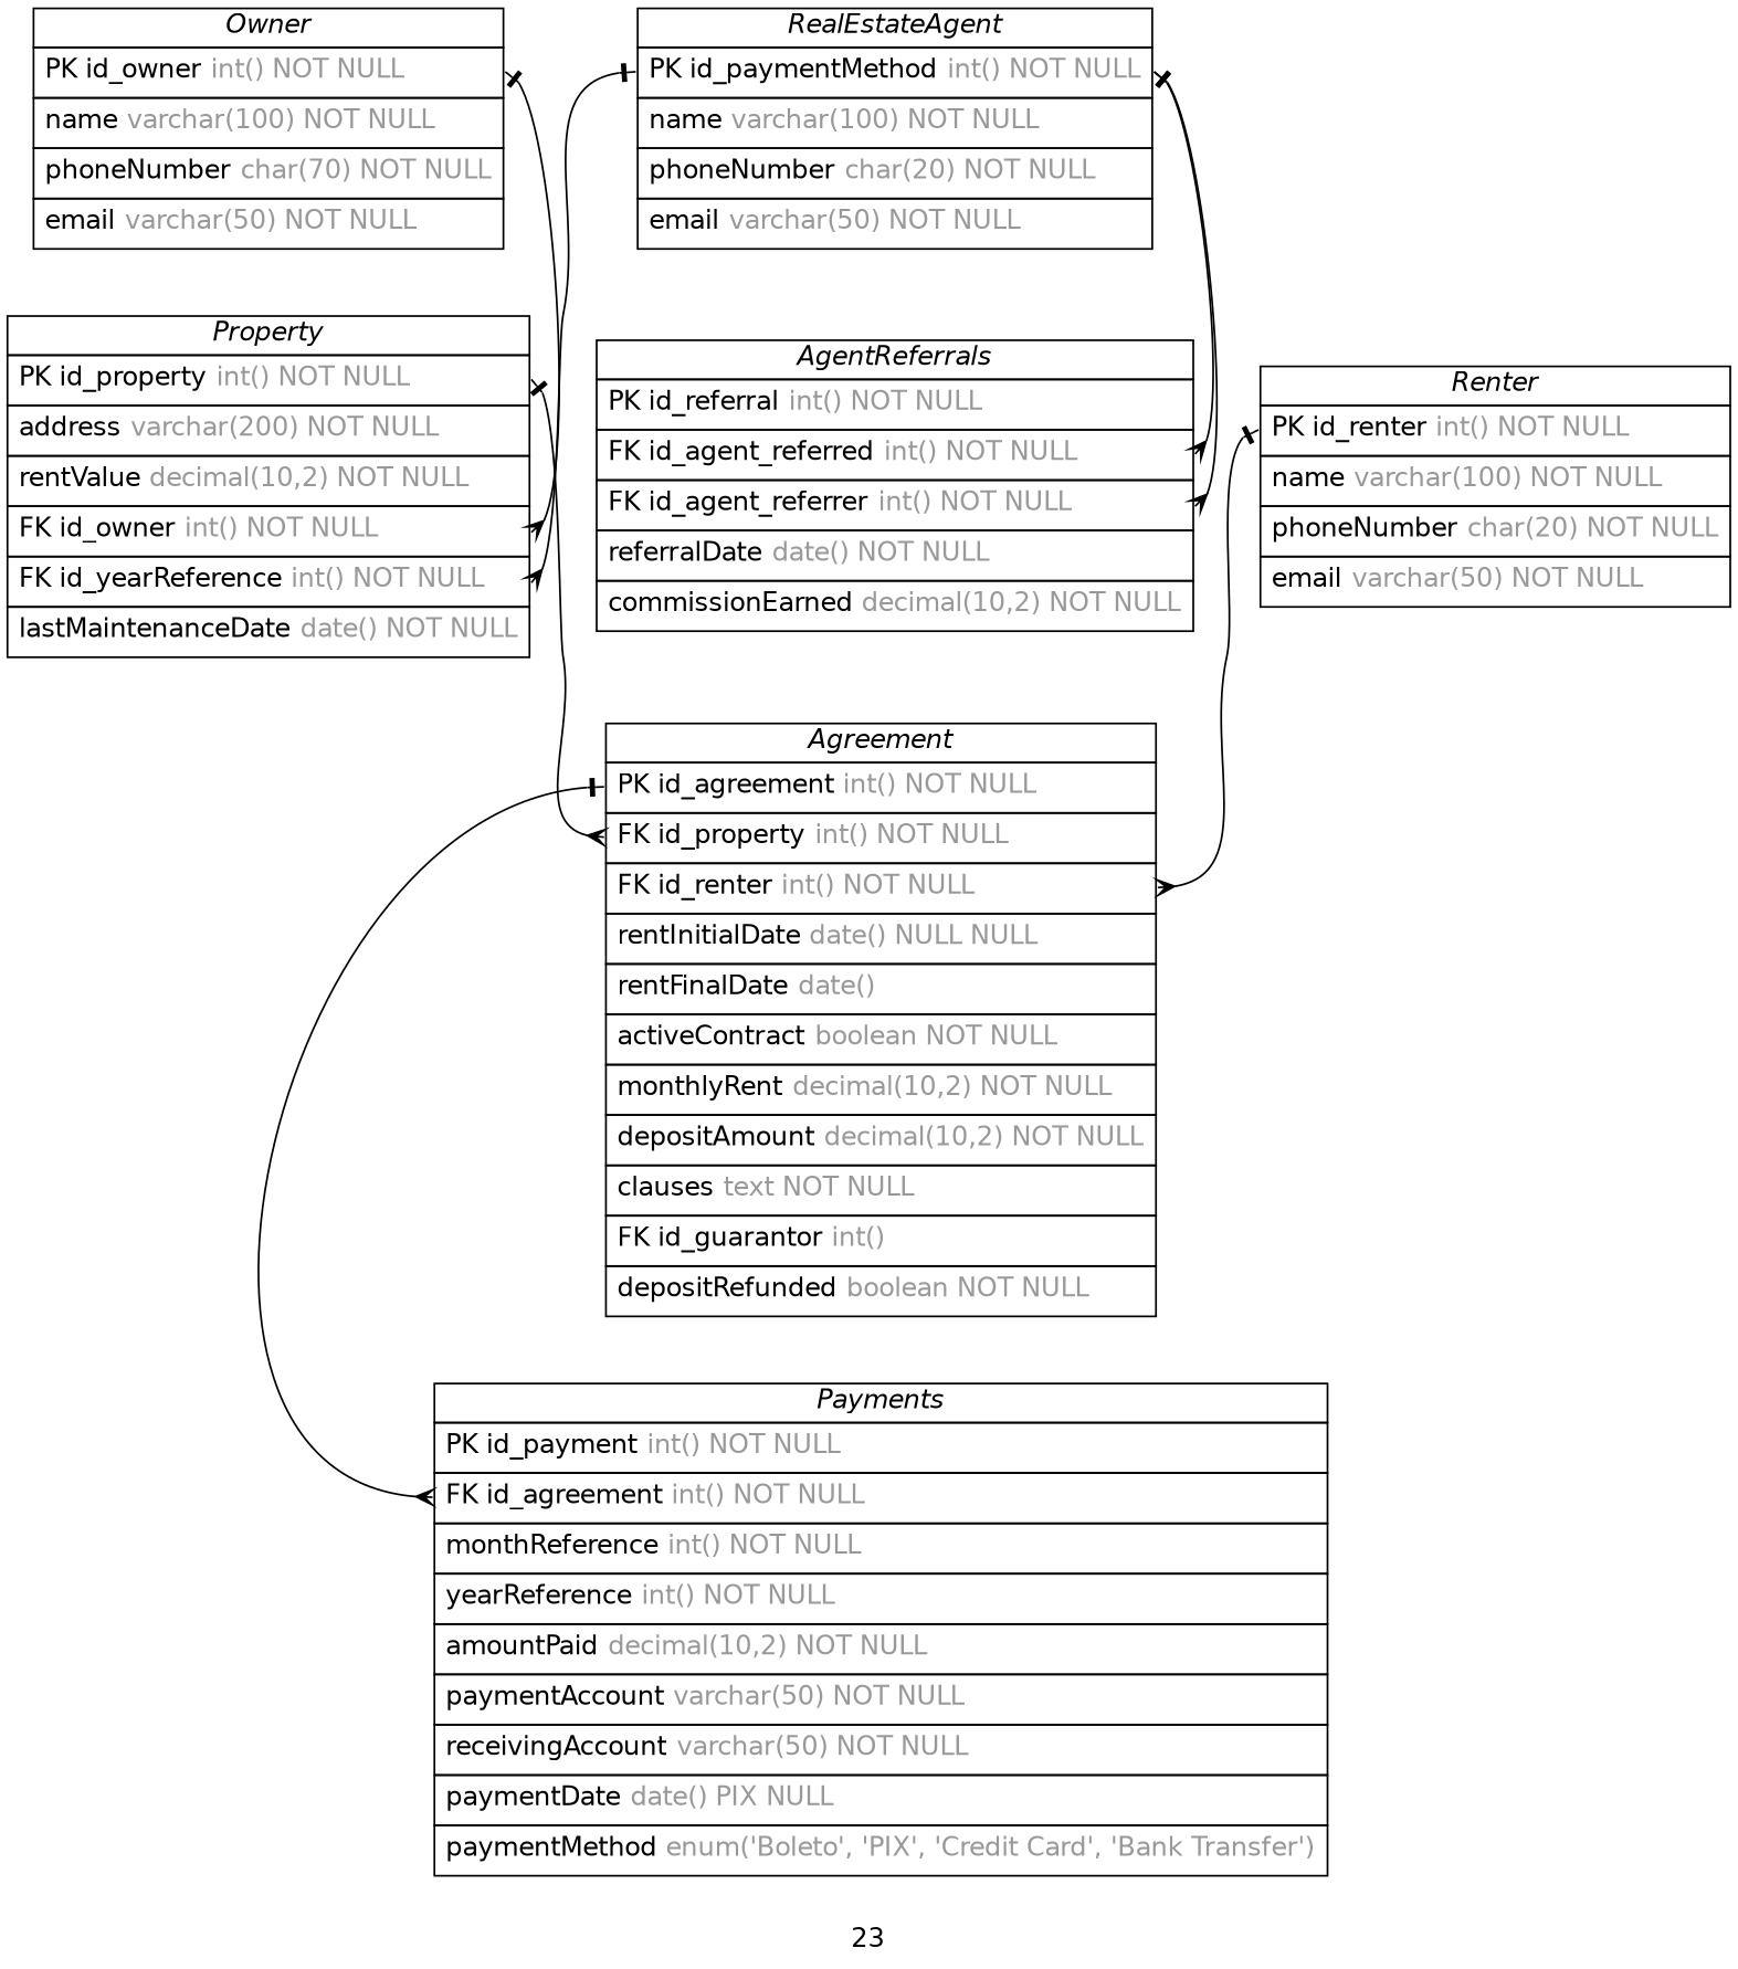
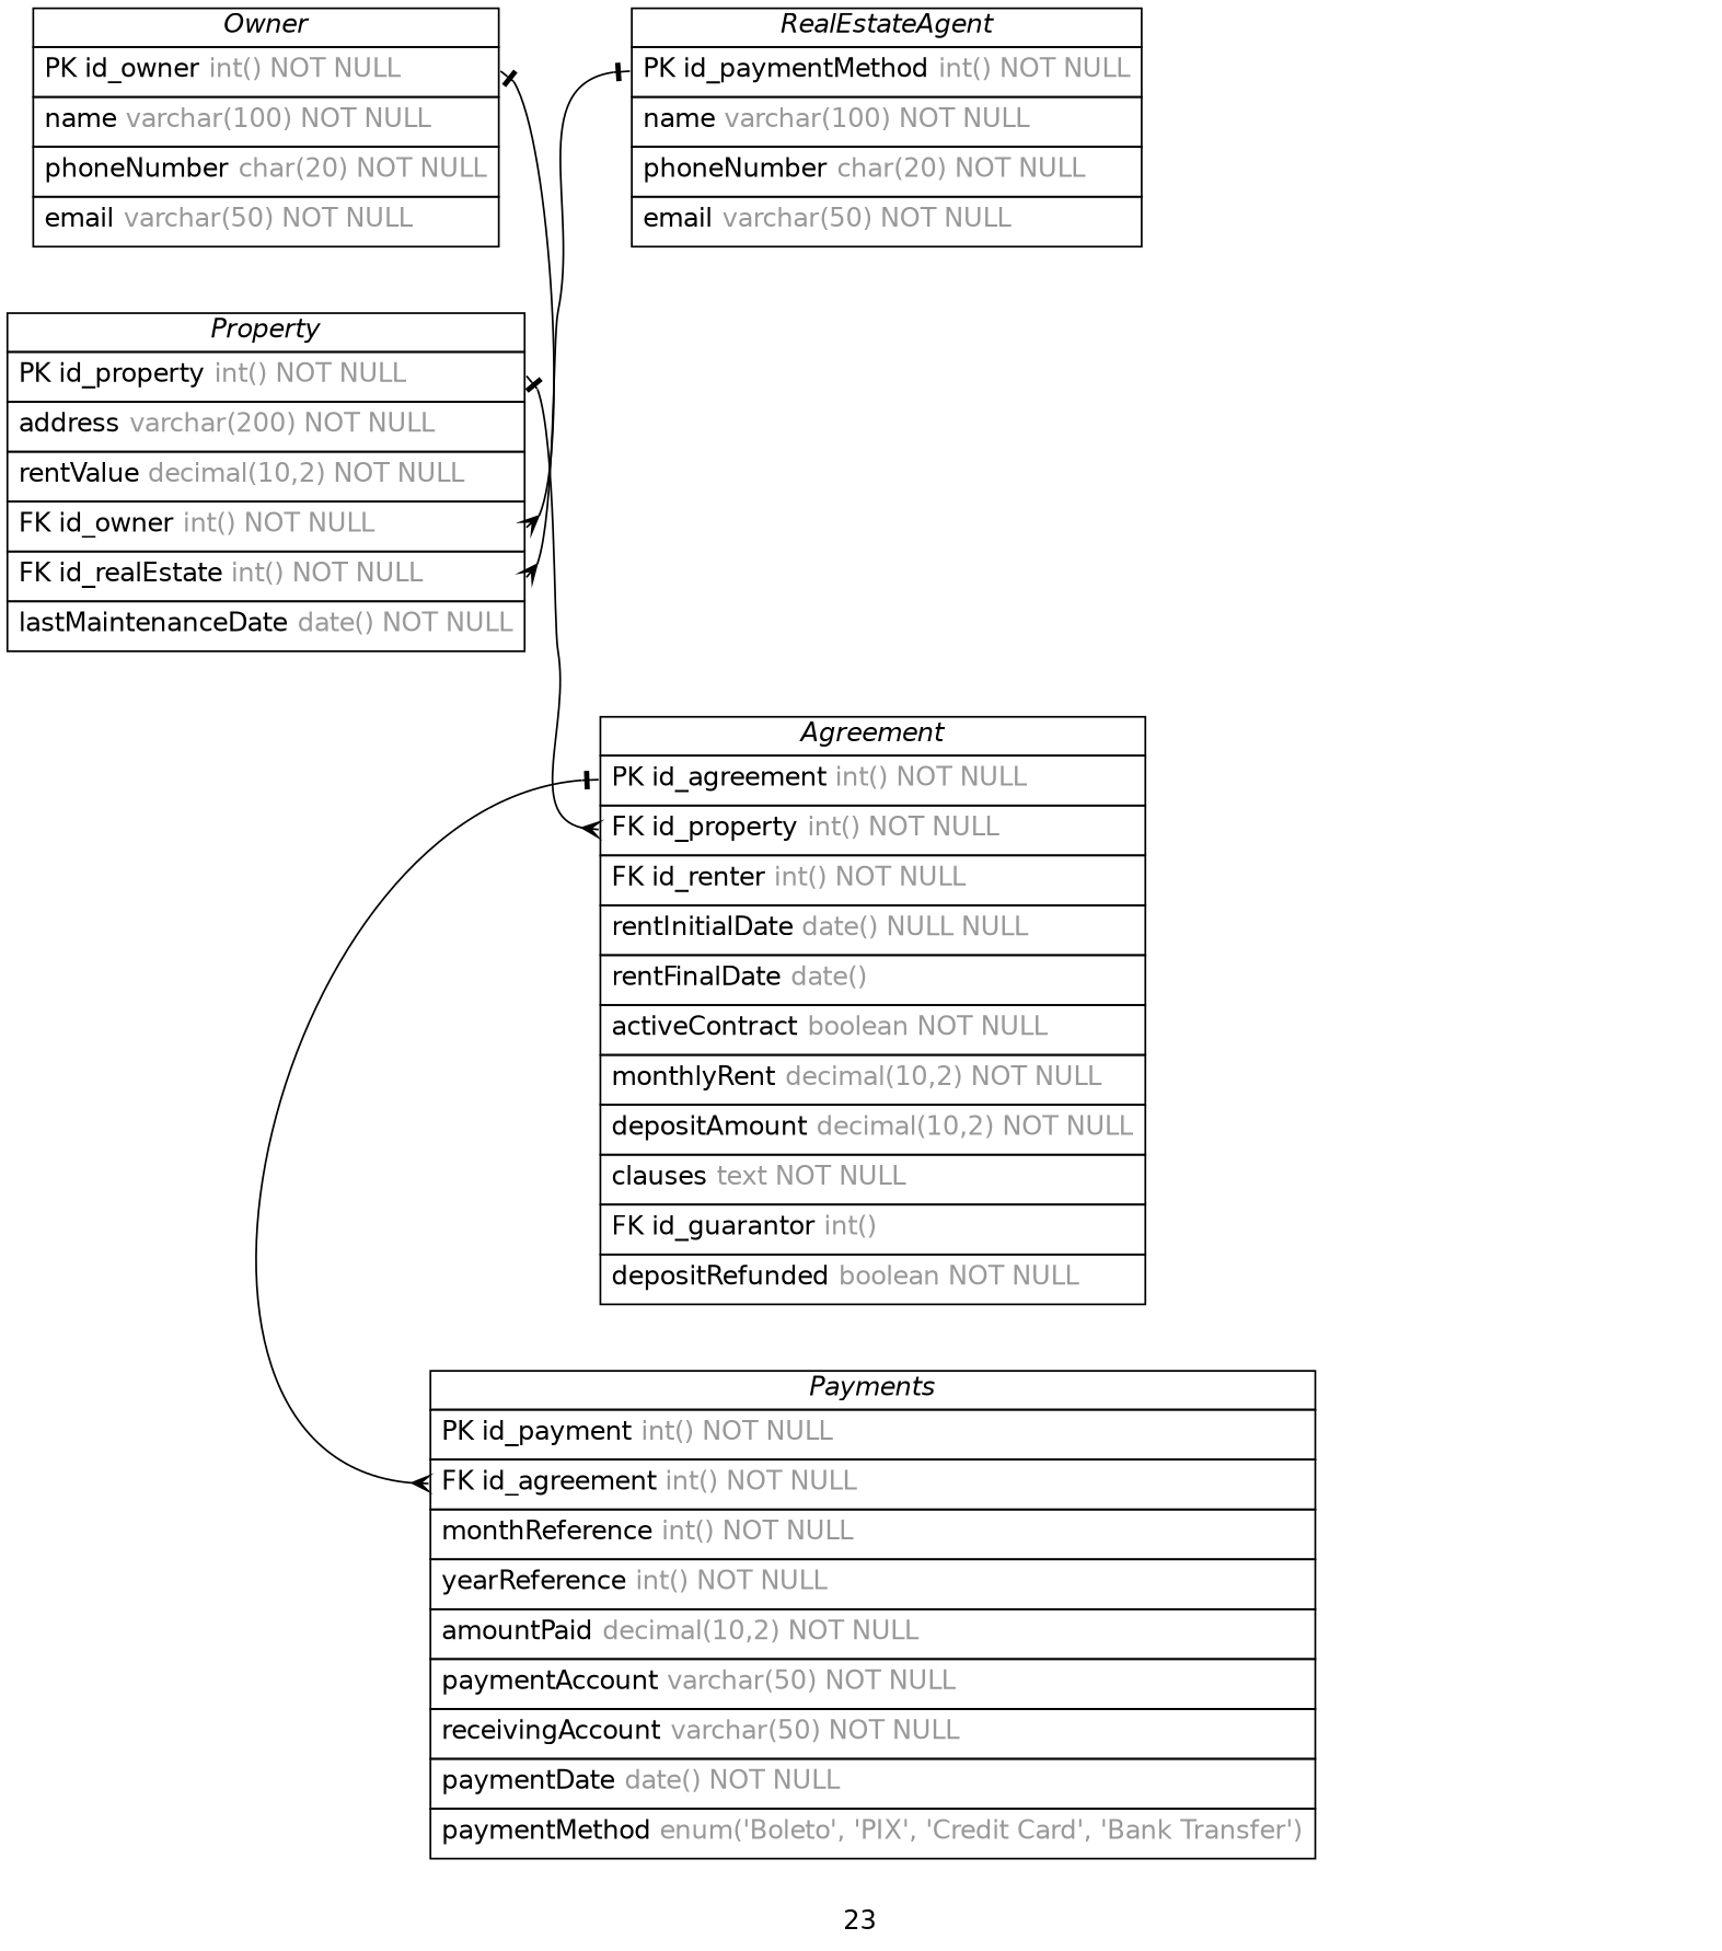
  digraph {
    concentrate=true
    fontname=Helvetica
    label=23
    nodesep=0.5
    rankdir=TB
    splines=spline
    node [fontname=Helvetica shape=plain]
    edge [arrowhead=ocrow arrowsize=0.9 arrowtail=noneotee dir=both fontname=Helvetica fontsize=12 labelangle=32 labeldistance=1.8 penwidth=1.0 tailport=id_realEstate]
    n1 [label=<         <table border="0" cellborder="1" cellspacing="0" >         <tr><td><i>RealEstateAgent</i></td></tr>         <tr><td port="id_realEstate" align="left" cellpadding="5">PK id_paymentMethod <font color="grey60">int() NOT NULL</font></td></tr>         <tr><td port="name" align="left" cellpadding="5">name <font color="grey60">varchar(100) NOT NULL</font></td></tr>         <tr><td port="phoneNumber" align="left" cellpadding="5">phoneNumber <font color="grey60">char(20) NOT NULL</font></td></tr>         <tr><td port="email" align="left" cellpadding="5">email <font color="grey60">varchar(50) NOT NULL</font></td></tr>     </table>>]
-   n2 [label=<         <table border="0" cellborder="1" cellspacing="0" >         <tr><td><i>Property</i></td></tr>         <tr><td port="id_property" align="left" cellpadding="5">PK id_property <font color="grey60">int() NOT NULL</font></td></tr>         <tr><td port="address" align="left" cellpadding="5">address <font color="grey60">varchar(200) NOT NULL</font></td></tr>         <tr><td port="rentValue" align="left" cellpadding="5">rentValue <font color="grey60">decimal(10,2) NOT NULL</font></td></tr>         <tr><td port="id_owner" align="left" cellpadding="5">FK id_owner <font color="grey60">int() NOT NULL</font></td></tr>         <tr><td port="id_realEstate" align="left" cellpadding="5">FK id_yearReference <font color="grey60">int() NOT NULL</font></td></tr>         <tr><td port="lastMaintenanceDate" align="left" cellpadding="5">lastMaintenanceDate <font color="grey60">date() NOT NULL</font></td></tr>     </table>>]
-   n3 [label=<         <table border="0" cellborder="1" cellspacing="0" >         <tr><td><i>AgentReferrals</i></td></tr>         <tr><td port="id_referral" align="left" cellpadding="5">PK id_referral <font color="grey60">int() NOT NULL</font></td></tr>         <tr><td port="id_agent_referred" align="left" cellpadding="5">FK id_agent_referred <font color="grey60">int() NOT NULL</font></td></tr>         <tr><td port="id_agent_referrer" align="left" cellpadding="5">FK id_agent_referrer <font color="grey60">int() NOT NULL</font></td></tr>         <tr><td port="referralDate" align="left" cellpadding="5">referralDate <font color="grey60">date() NOT NULL</font></td></tr>         <tr><td port="commissionEarned" align="left" cellpadding="5">commissionEarned <font color="grey60">decimal(10,2) NOT NULL</font></td></tr>     </table>>]
+   n2 [label=<         <table border="0" cellborder="1" cellspacing="0" >         <tr><td><i>Property</i></td></tr>         <tr><td port="id_property" align="left" cellpadding="5">PK id_property <font color="grey60">int() NOT NULL</font></td></tr>         <tr><td port="address" align="left" cellpadding="5">address <font color="grey60">varchar(200) NOT NULL</font></td></tr>         <tr><td port="rentValue" align="left" cellpadding="5">rentValue <font color="grey60">decimal(10,2) NOT NULL</font></td></tr>         <tr><td port="id_owner" align="left" cellpadding="5">FK id_owner <font color="grey60">int() NOT NULL</font></td></tr>         <tr><td port="id_realEstate" align="left" cellpadding="5">FK id_realEstate <font color="grey60">int() NOT NULL</font></td></tr>         <tr><td port="lastMaintenanceDate" align="left" cellpadding="5">lastMaintenanceDate <font color="grey60">date() NOT NULL</font></td></tr>     </table>>]
    n4 [label=<         <table border="0" cellborder="1" cellspacing="0" >         <tr><td><i>Agreement</i></td></tr>         <tr><td port="id_agreement" align="left" cellpadding="5">PK id_agreement <font color="grey60">int() NOT NULL</font></td></tr>         <tr><td port="id_property" align="left" cellpadding="5">FK id_property <font color="grey60">int() NOT NULL</font></td></tr>         <tr><td port="id_renter" align="left" cellpadding="5">FK id_renter <font color="grey60">int() NOT NULL</font></td></tr>         <tr><td port="rentInitialDate" align="left" cellpadding="5">rentInitialDate <font color="grey60">date() NULL NULL</font></td></tr>         <tr><td port="rentFinalDate" align="left" cellpadding="5">rentFinalDate <font color="grey60">date()</font></td></tr>         <tr><td port="activeContract" align="left" cellpadding="5">activeContract <font color="grey60">boolean NOT NULL</font></td></tr>         <tr><td port="monthlyRent" align="left" cellpadding="5">monthlyRent <font color="grey60">decimal(10,2) NOT NULL</font></td></tr>         <tr><td port="depositAmount" align="left" cellpadding="5">depositAmount <font color="grey60">decimal(10,2) NOT NULL</font></td></tr>         <tr><td port="clauses" align="left" cellpadding="5">clauses <font color="grey60">text NOT NULL</font></td></tr>         <tr><td port="id_guarantor" align="left" cellpadding="5">FK id_guarantor <font color="grey60">int() </font></td></tr>         <tr><td port="depositRefunded" align="left" cellpadding="5">depositRefunded <font color="grey60">boolean NOT NULL</font></td></tr>     </table>>]
-   n5 [label=<         <table border="0" cellborder="1" cellspacing="0" >         <tr><td><i>Owner</i></td></tr>         <tr><td port="id_owner" align="left" cellpadding="5">PK id_owner <font color="grey60">int() NOT NULL</font></td></tr>         <tr><td port="name" align="left" cellpadding="5">name <font color="grey60">varchar(100) NOT NULL</font></td></tr>         <tr><td port="phoneNumber" align="left" cellpadding="5">phoneNumber <font color="grey60">char(70) NOT NULL</font></td></tr>         <tr><td port="email" align="left" cellpadding="5">email <font color="grey60">varchar(50) NOT NULL</font></td></tr>     </table>>]
-   n6 [label=<         <table border="0" cellborder="1" cellspacing="0" >         <tr><td><i>Renter</i></td></tr>         <tr><td port="id_renter" align="left" cellpadding="5">PK id_renter <font color="grey60">int() NOT NULL</font></td></tr>         <tr><td port="name" align="left" cellpadding="5">name <font color="grey60">varchar(100) NOT NULL</font></td></tr>         <tr><td port="phoneNumber" align="left" cellpadding="5">phoneNumber <font color="grey60">char(20) NOT NULL</font></td></tr>         <tr><td port="email" align="left" cellpadding="5">email <font color="grey60">varchar(50) NOT NULL</font></td></tr>     </table>>]
-   n7 [label=<         <table border="0" cellborder="1" cellspacing="0" >         <tr><td><i>Payments</i></td></tr>         <tr><td port="id_payment" align="left" cellpadding="5">PK id_payment <font color="grey60">int() NOT NULL</font></td></tr>         <tr><td port="id_agreement" align="left" cellpadding="5">FK id_agreement <font color="grey60">int() NOT NULL</font></td></tr>         <tr><td port="monthReference" align="left" cellpadding="5">monthReference <font color="grey60">int() NOT NULL</font></td></tr>         <tr><td port="yearReference" align="left" cellpadding="5">yearReference <font color="grey60">int() NOT NULL</font></td></tr>         <tr><td port="amountPaid" align="left" cellpadding="5">amountPaid <font color="grey60">decimal(10,2) NOT NULL</font></td></tr>         <tr><td port="paymentAccount" align="left" cellpadding="5">paymentAccount <font color="grey60">varchar(50) NOT NULL</font></td></tr>         <tr><td port="receivingAccount" align="left" cellpadding="5">receivingAccount <font color="grey60">varchar(50) NOT NULL</font></td></tr>         <tr><td port="paymentDate" align="left" cellpadding="5">paymentDate <font color="grey60">date() PIX NULL</font></td></tr>         <tr><td port="paymentMethod" align="left" cellpadding="5">paymentMethod <font color="grey60">enum(&#039;Boleto&#039;, &#039;PIX&#039;, &#039;Credit Card&#039;, &#039;Bank Transfer&#039;)</font></td></tr>     </table>>]
+   n5 [label=<         <table border="0" cellborder="1" cellspacing="0" >         <tr><td><i>Owner</i></td></tr>         <tr><td port="id_owner" align="left" cellpadding="5">PK id_owner <font color="grey60">int() NOT NULL</font></td></tr>         <tr><td port="name" align="left" cellpadding="5">name <font color="grey60">varchar(100) NOT NULL</font></td></tr>         <tr><td port="phoneNumber" align="left" cellpadding="5">phoneNumber <font color="grey60">char(20) NOT NULL</font></td></tr>         <tr><td port="email" align="left" cellpadding="5">email <font color="grey60">varchar(50) NOT NULL</font></td></tr>     </table>>]
+   n7 [label=<         <table border="0" cellborder="1" cellspacing="0" >         <tr><td><i>Payments</i></td></tr>         <tr><td port="id_payment" align="left" cellpadding="5">PK id_payment <font color="grey60">int() NOT NULL</font></td></tr>         <tr><td port="id_agreement" align="left" cellpadding="5">FK id_agreement <font color="grey60">int() NOT NULL</font></td></tr>         <tr><td port="monthReference" align="left" cellpadding="5">monthReference <font color="grey60">int() NOT NULL</font></td></tr>         <tr><td port="yearReference" align="left" cellpadding="5">yearReference <font color="grey60">int() NOT NULL</font></td></tr>         <tr><td port="amountPaid" align="left" cellpadding="5">amountPaid <font color="grey60">decimal(10,2) NOT NULL</font></td></tr>         <tr><td port="paymentAccount" align="left" cellpadding="5">paymentAccount <font color="grey60">varchar(50) NOT NULL</font></td></tr>         <tr><td port="receivingAccount" align="left" cellpadding="5">receivingAccount <font color="grey60">varchar(50) NOT NULL</font></td></tr>         <tr><td port="paymentDate" align="left" cellpadding="5">paymentDate <font color="grey60">date() NOT NULL</font></td></tr>         <tr><td port="paymentMethod" align="left" cellpadding="5">paymentMethod <font color="grey60">enum(&#039;Boleto&#039;, &#039;PIX&#039;, &#039;Credit Card&#039;, &#039;Bank Transfer&#039;)</font></td></tr>     </table>>]
    n1 -> n2 [headport=id_realEstate]
-   n1 -> n3 [headport=id_agent_referred]
-   n1 -> n3 [headport=id_agent_referrer]
    n2 -> n4 [headport=id_property tailport=id_property]
    n4 -> n7 [headport=id_agreement tailport=id_agreement]
    n5 -> n2 [headport=id_owner tailport=id_owner]
-   n6 -> n4 [headport=id_renter tailport=id_renter]
  }
